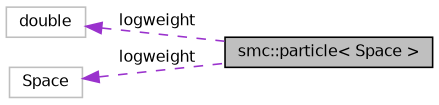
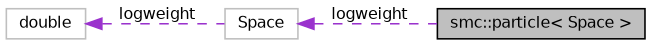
  digraph {
    rankdir=LR
    node [color=grey75 fillcolor=white fontname=Helvetica fontsize=10 shape=record style=filled]
    edge [color=darkorchid3 dir=back fontname=Helvetica fontsize=10 labelfontname=Helvetica labelfontsize=10 style=dashed]
    n1 [color=black fillcolor=grey75 fontcolor=black height=0.2 label="smc::particle\< Space \>" width=0.4]
    n2 [height=0.2 label=double width=0.4]
    n3 [height=0.2 label=Space width=0.4]
-   n2 -> n1 [label=" logweight"]
+   n2 -> n3 [label=" logweight"]
    n3 -> n1 [label=" logweight"]
  }
